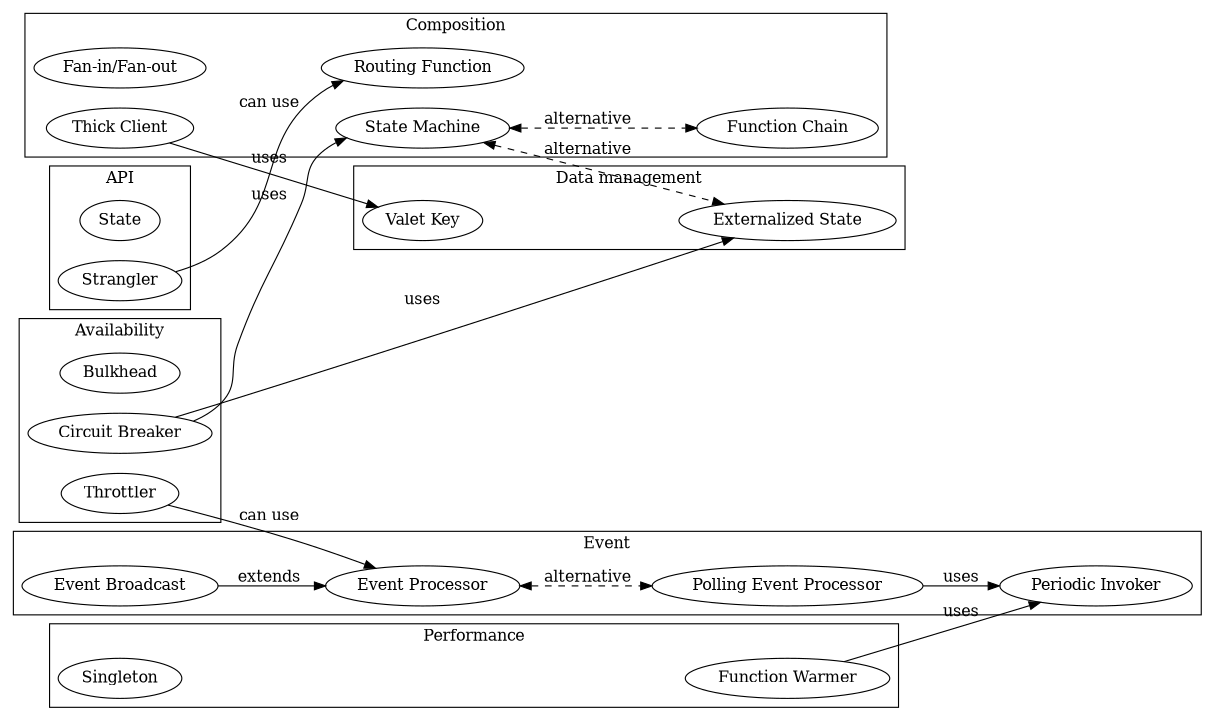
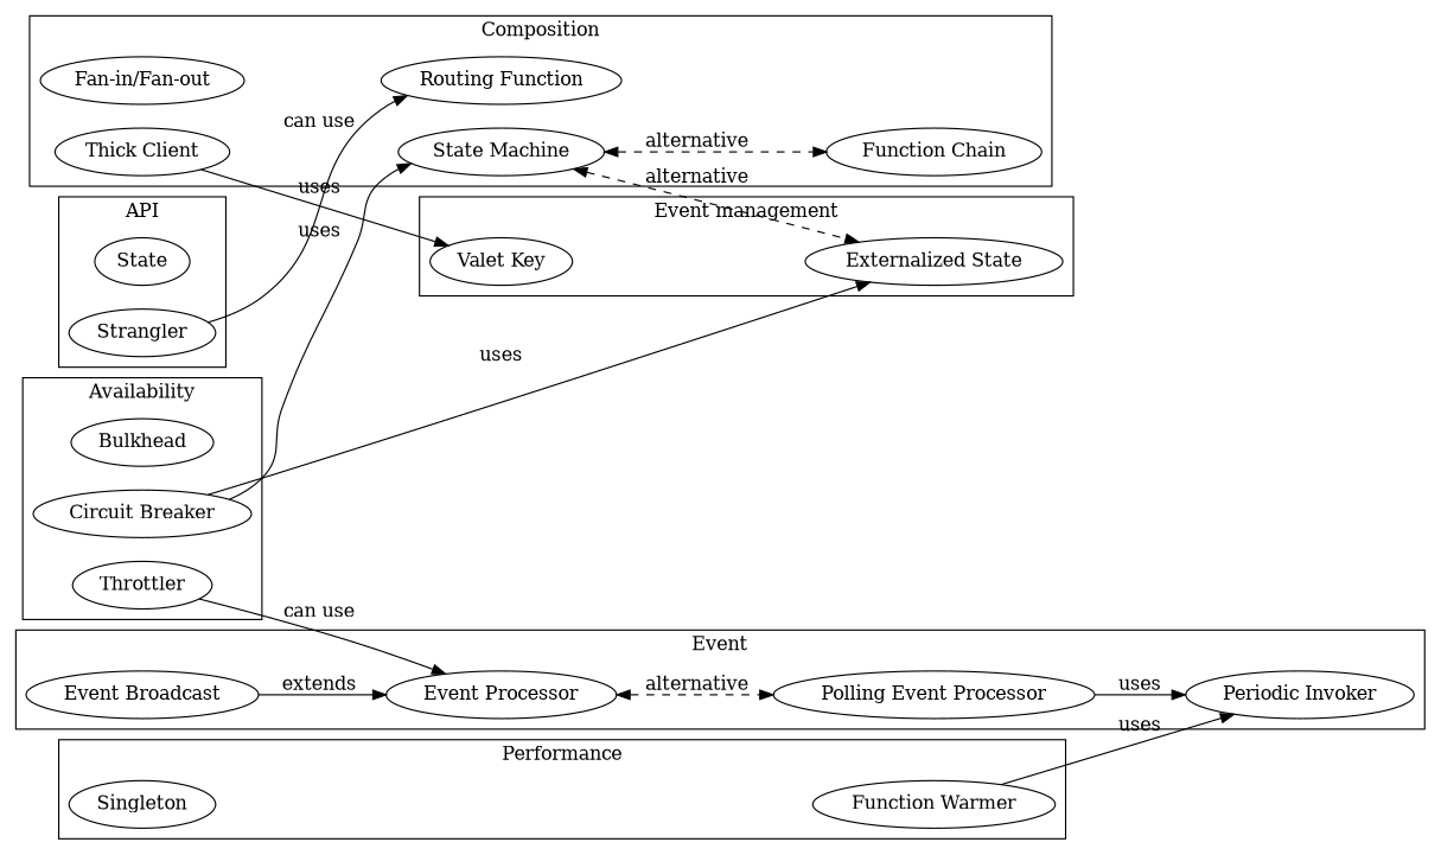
  digraph {
    newrank=true
    rankdir=LR
    "Routing Function"
    "Function Chain"
    "Fan-in/Fan-out"
    "State Machine"
    "Thick Client"
    "Event Processor"
    "Periodic Invoker"
    "Polling Event Processor"
    "Event Broadcast"
    n10 [label=State]
    Strangler
    "Valet Key"
    "Externalized State"
    "Function Warmer"
    Singleton
    Bulkhead
    Throttler
    "Circuit Breaker"
    subgraph cluster_1 {
      label=Composition
      "Routing Function"
      "Function Chain"
      "Fan-in/Fan-out"
      "State Machine"
      "Thick Client"
    }
    subgraph cluster_2 {
      label=Event
      "Event Processor"
      "Periodic Invoker"
      "Polling Event Processor"
      "Event Broadcast"
    }
    subgraph cluster_3 {
      label=API
      n10
      Strangler
    }
    subgraph cluster_4 {
-     label="Data management"
+     label="Event management"
      "Valet Key"
      "Externalized State"
    }
    subgraph cluster_5 {
      label=Performance
      "Function Warmer"
      Singleton
    }
    subgraph cluster_6 {
      label=Availability
      Bulkhead
      Throttler
      "Circuit Breaker"
    }
    "State Machine" -> "Function Chain" [dir=both label=alternative style=dashed]
    "State Machine" -> "Externalized State" [dir=both label=alternative style=dashed]
    "Thick Client" -> "Valet Key" [label=uses]
    "Event Processor" -> "Polling Event Processor" [dir=both label=alternative style=dashed]
    "Polling Event Processor" -> "Periodic Invoker" [label=uses]
    "Event Broadcast" -> "Event Processor" [label=extends]
    Strangler -> "Routing Function" [label="can use"]
    "Function Warmer" -> "Periodic Invoker" [label=uses]
    Throttler -> "Event Processor" [label="can use"]
    "Circuit Breaker" -> "State Machine" [label=uses]
    "Circuit Breaker" -> "Externalized State" [label=uses]
  }
